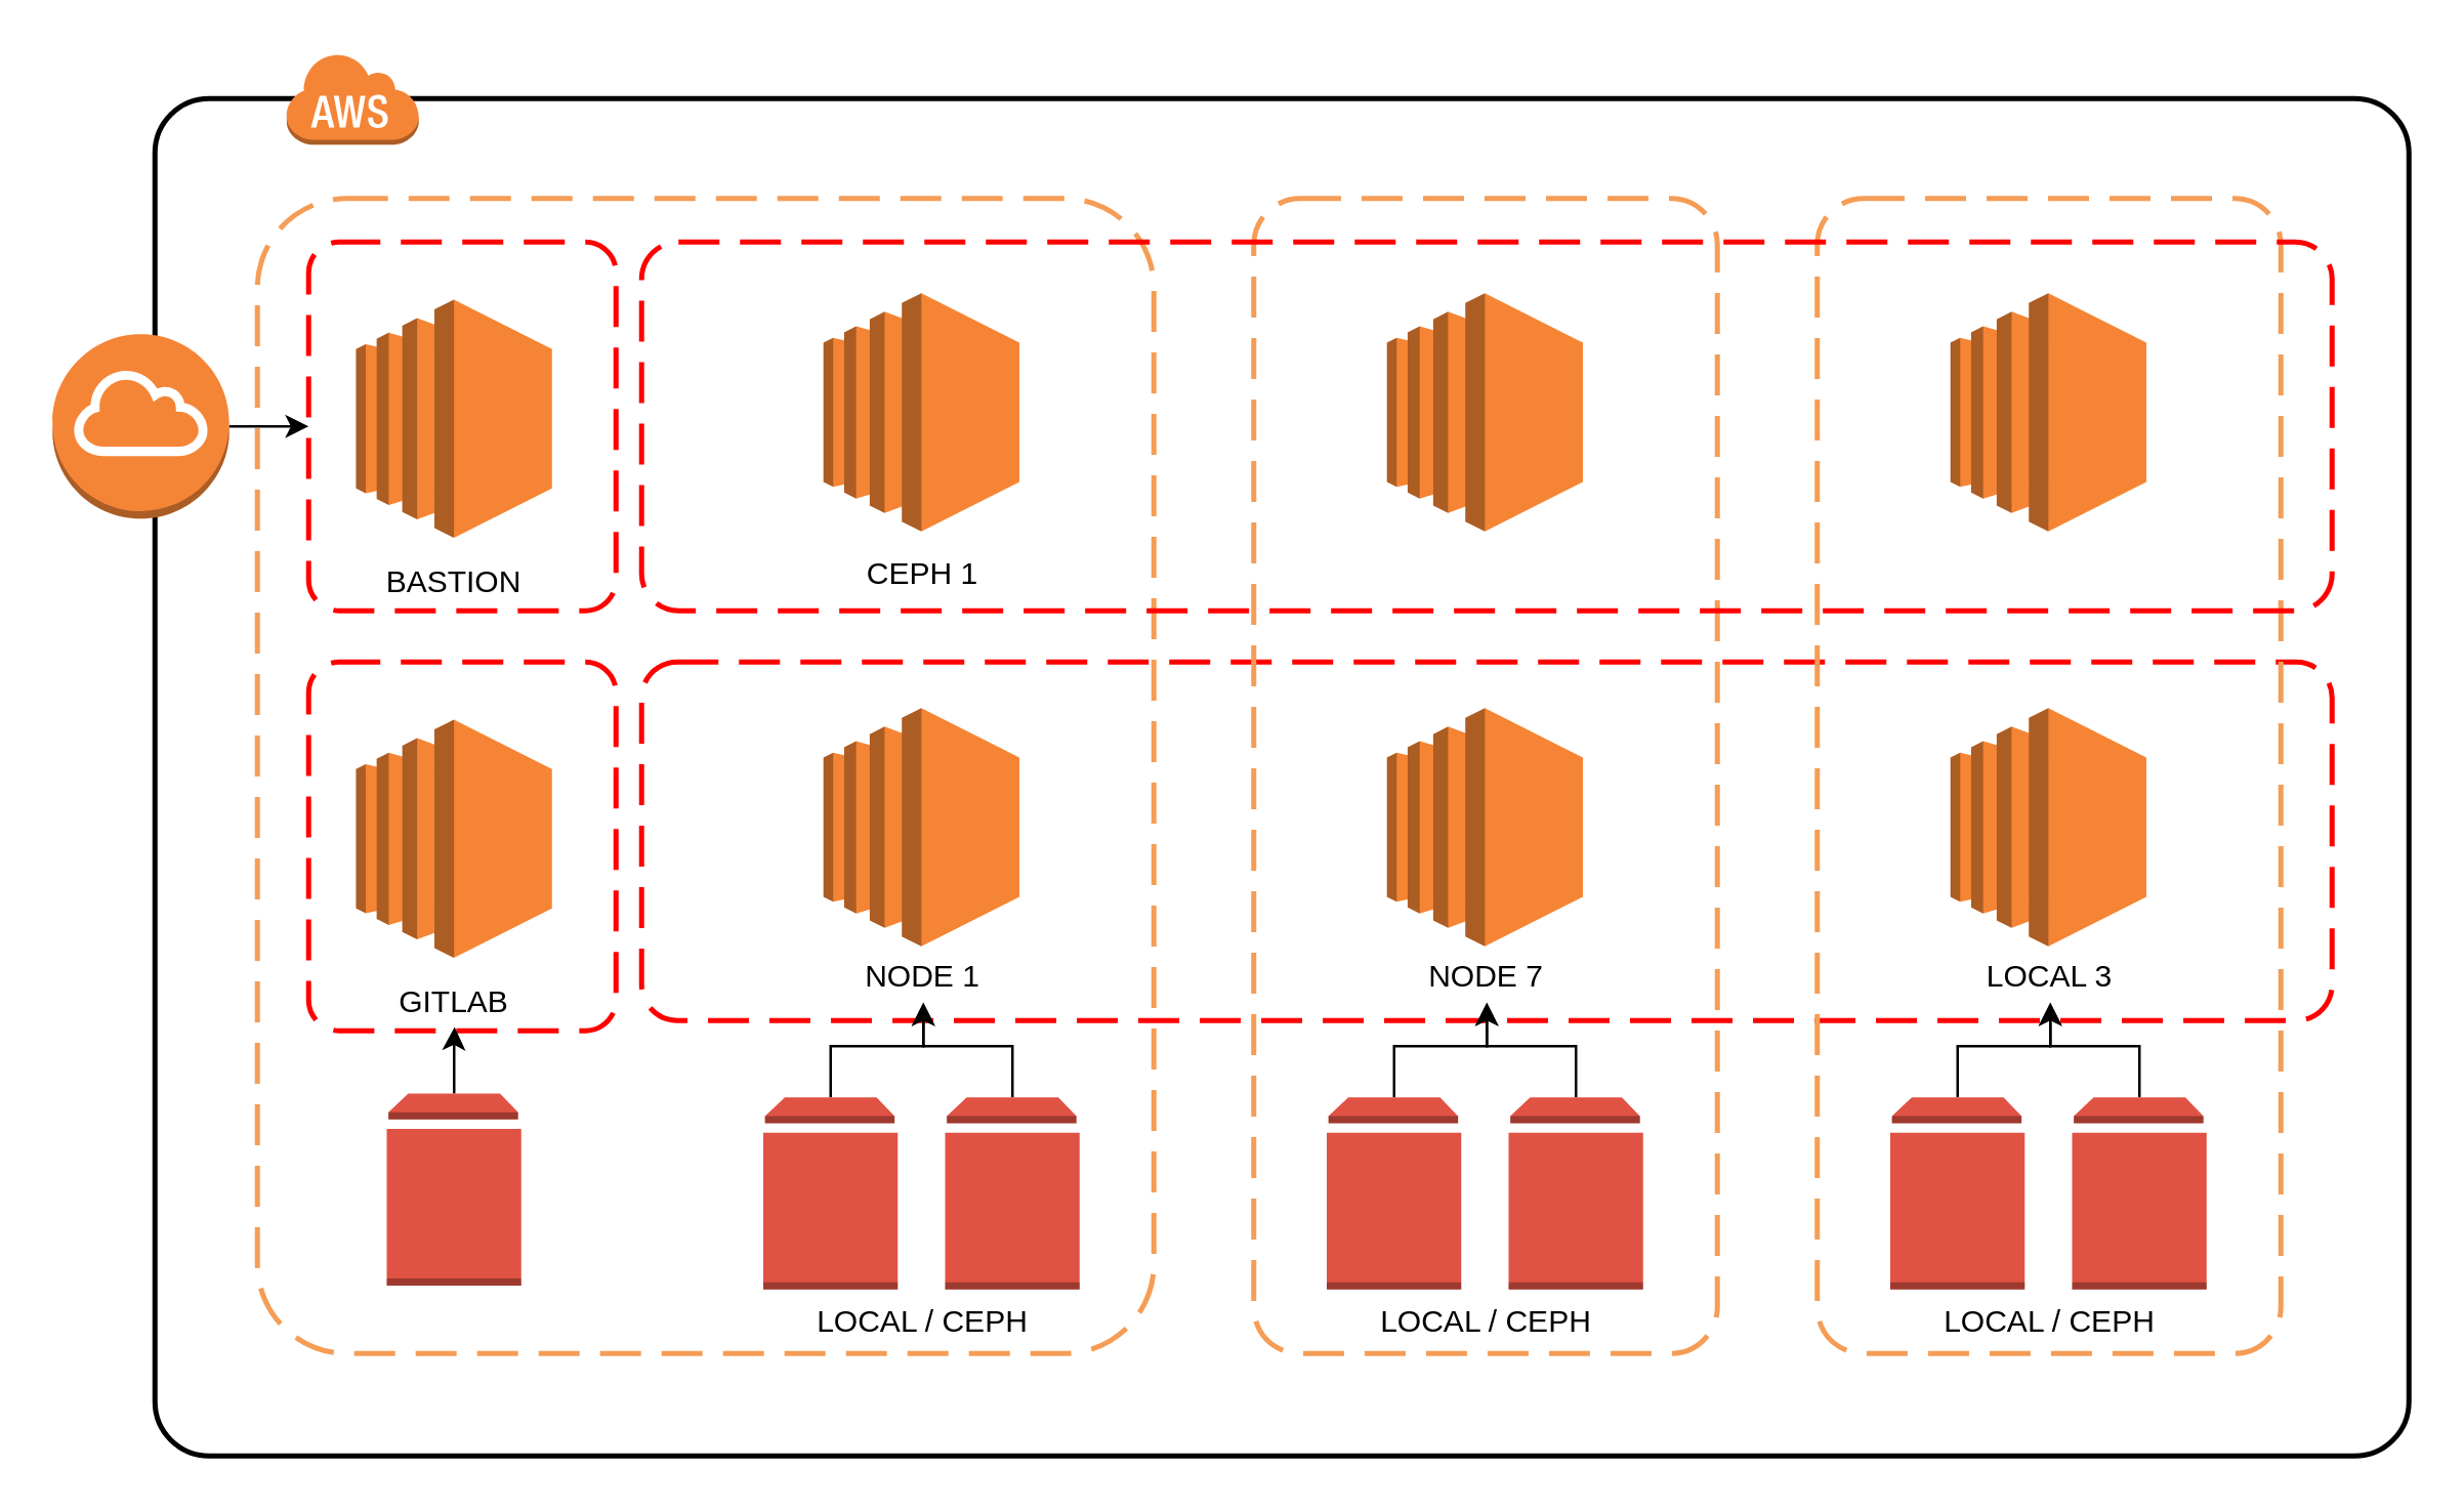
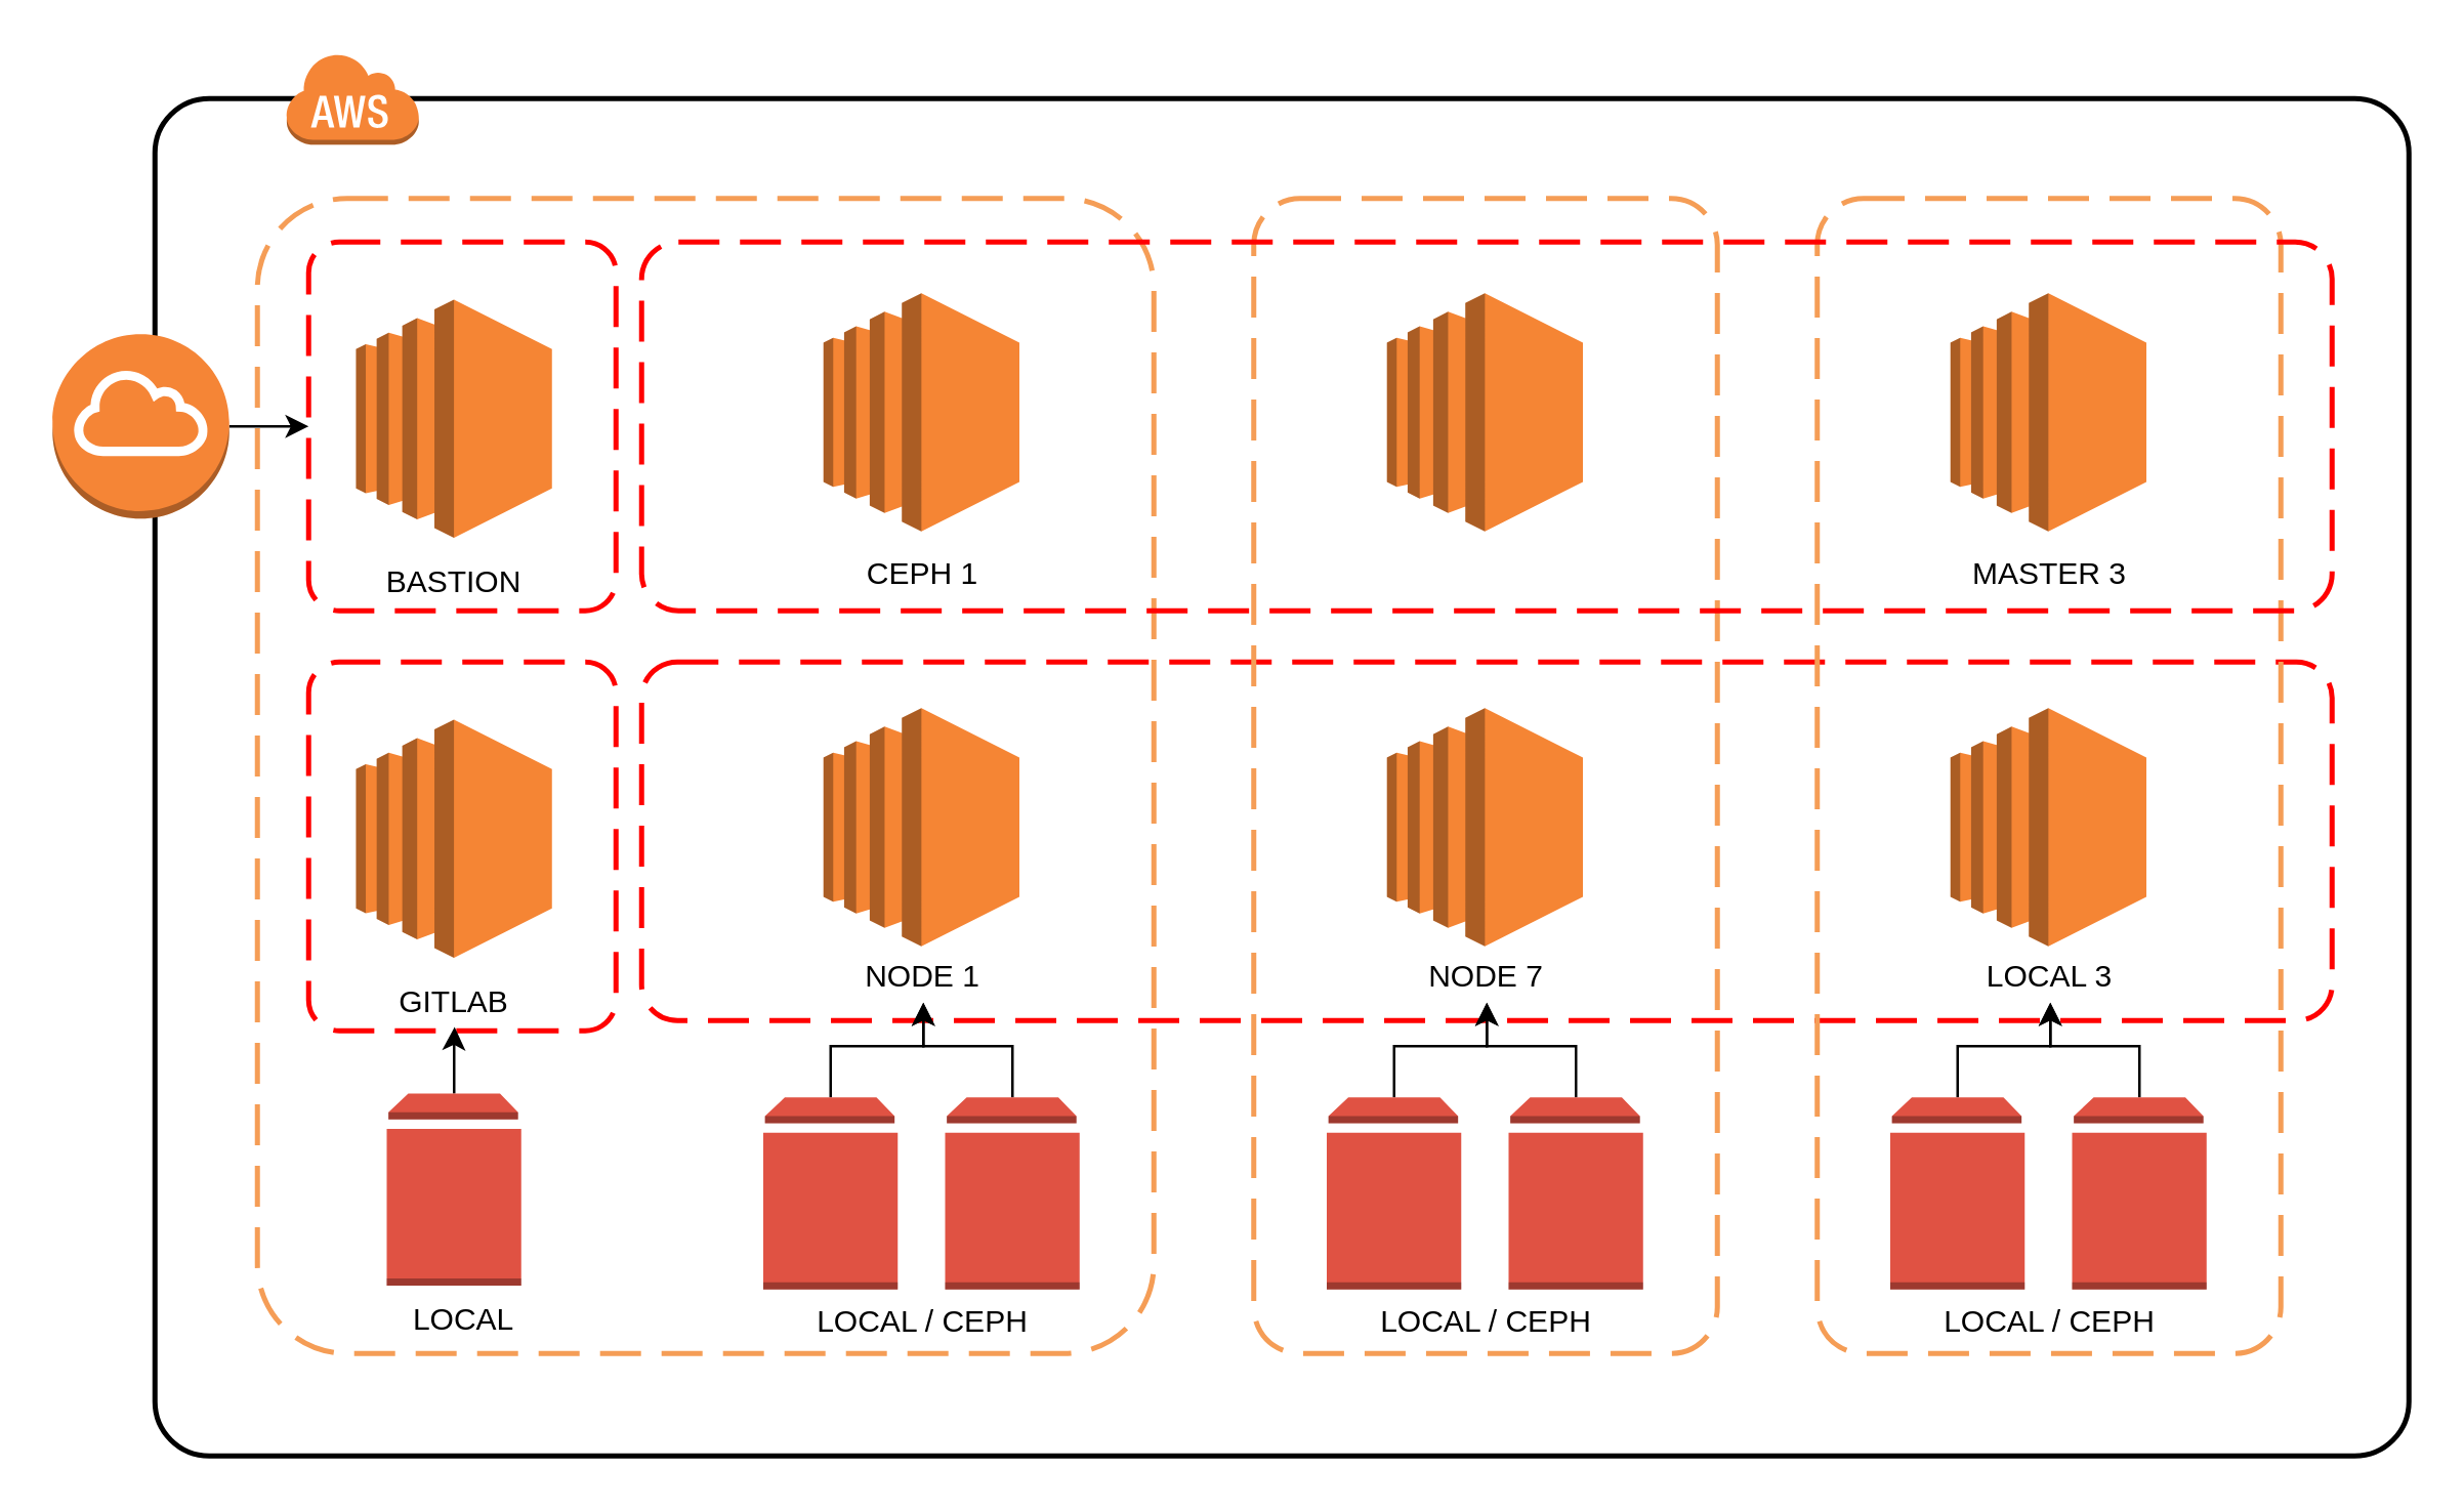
  <mxCell id="0" />
  <mxCell id="1" parent="0" />
  <mxCell id="2" value="" style="rounded=1;arcSize=4;dashed=0;strokeColor=#000000;fillColor=none;gradientColor=none;strokeWidth=2;shadow=0;comic=0;fontFamily=Verdana;fontSize=12;fontColor=#000000;html=1;" parent="1" vertex="1"><mxGeometry x="60" y="38" width="880" height="530" as="geometry" /></mxCell>
  <mxCell id="3" value="" style="rounded=1;arcSize=10;dashed=1;strokeColor=#F59D56;fillColor=none;gradientColor=none;dashPattern=8 4;strokeWidth=2;" vertex="1" parent="1"><mxGeometry x="100" y="77" width="350" height="451" as="geometry" /></mxCell>
  <mxCell id="4" value="" style="rounded=1;arcSize=10;dashed=1;strokeColor=#ff0000;fillColor=none;gradientColor=none;dashPattern=8 4;strokeWidth=2;" vertex="1" parent="1"><mxGeometry x="120" y="94" width="120" height="144" as="geometry" /></mxCell>
  <mxCell id="5" value="" style="rounded=1;arcSize=10;dashed=1;strokeColor=#ff0000;fillColor=none;gradientColor=none;dashPattern=8 4;strokeWidth=2;" vertex="1" parent="1"><mxGeometry x="250" y="258" width="660" height="140" as="geometry" /></mxCell>
  <mxCell id="6" value="" style="rounded=1;arcSize=10;dashed=1;strokeColor=#F59D56;fillColor=none;gradientColor=none;dashPattern=8 4;strokeWidth=2;" vertex="1" parent="1"><mxGeometry x="709" y="77" width="181" height="451" as="geometry" /></mxCell>
  <mxCell id="7" value="" style="rounded=1;arcSize=10;dashed=1;strokeColor=#F59D56;fillColor=none;gradientColor=none;dashPattern=8 4;strokeWidth=2;" vertex="1" parent="1"><mxGeometry x="489" y="77" width="181" height="451" as="geometry" /></mxCell>
  <mxCell id="8" value="" style="rounded=1;arcSize=10;dashed=1;strokeColor=#ff0000;fillColor=none;gradientColor=none;dashPattern=8 4;strokeWidth=2;" vertex="1" parent="1"><mxGeometry x="250" y="94" width="660" height="144" as="geometry" /></mxCell>
  <mxCell id="9" value="" style="dashed=0;html=1;shape=mxgraph.aws3.cloud;fillColor=#F58536;gradientColor=none;dashed=0;rounded=1;shadow=0;comic=0;strokeColor=#E6E6E6;strokeWidth=6;fontFamily=Verdana;fontSize=12;fontColor=#000000;" parent="1" vertex="1"><mxGeometry x="111" y="20" width="52" height="36" as="geometry" /></mxCell>
  <mxCell id="10" value="" style="outlineConnect=0;dashed=0;verticalLabelPosition=bottom;verticalAlign=top;align=center;html=1;shape=mxgraph.aws3.ec2;fillColor=#F58534;gradientColor=none;" vertex="1" parent="1"><mxGeometry x="321" y="114" width="76.5" height="93" as="geometry" /></mxCell>
  <mxCell id="11" value="" style="outlineConnect=0;dashed=0;verticalLabelPosition=bottom;verticalAlign=top;align=center;html=1;shape=mxgraph.aws3.ec2;fillColor=#F58534;gradientColor=none;" vertex="1" parent="1"><mxGeometry x="541" y="114" width="76.5" height="93" as="geometry" /></mxCell>
  <mxCell id="12" value="" style="outlineConnect=0;dashed=0;verticalLabelPosition=bottom;verticalAlign=top;align=center;html=1;shape=mxgraph.aws3.ec2;fillColor=#F58534;gradientColor=none;" vertex="1" parent="1"><mxGeometry x="761" y="114" width="76.5" height="93" as="geometry" /></mxCell>
  <mxCell id="13" style="edgeStyle=orthogonalEdgeStyle;rounded=0;orthogonalLoop=1;jettySize=auto;html=1;entryX=0.5;entryY=1;entryDx=0;entryDy=0;" edge="1" parent="1" source="14" target="30"><mxGeometry relative="1" as="geometry" /></mxCell>
  <mxCell id="14" value="" style="outlineConnect=0;dashed=0;verticalLabelPosition=bottom;verticalAlign=top;align=center;html=1;shape=mxgraph.aws3.volume;fillColor=#E05243;gradientColor=none;" vertex="1" parent="1"><mxGeometry x="297.5" y="428" width="52.5" height="75" as="geometry" /></mxCell>
  <mxCell id="15" style="edgeStyle=orthogonalEdgeStyle;rounded=0;orthogonalLoop=1;jettySize=auto;html=1;entryX=0.5;entryY=1;entryDx=0;entryDy=0;" edge="1" parent="1" source="16" target="30"><mxGeometry relative="1" as="geometry" /></mxCell>
  <mxCell id="16" value="" style="outlineConnect=0;dashed=0;verticalLabelPosition=bottom;verticalAlign=top;align=center;html=1;shape=mxgraph.aws3.volume;fillColor=#E05243;gradientColor=none;" vertex="1" parent="1"><mxGeometry x="368.5" y="428" width="52.5" height="75" as="geometry" /></mxCell>
  <mxCell id="17" style="edgeStyle=orthogonalEdgeStyle;rounded=0;orthogonalLoop=1;jettySize=auto;html=1;entryX=0.5;entryY=1;entryDx=0;entryDy=0;" edge="1" parent="1" source="18" target="31"><mxGeometry relative="1" as="geometry" /></mxCell>
  <mxCell id="18" value="" style="outlineConnect=0;dashed=0;verticalLabelPosition=bottom;verticalAlign=top;align=center;html=1;shape=mxgraph.aws3.volume;fillColor=#E05243;gradientColor=none;" vertex="1" parent="1"><mxGeometry x="517.5" y="428" width="52.5" height="75" as="geometry" /></mxCell>
  <mxCell id="19" style="edgeStyle=orthogonalEdgeStyle;rounded=0;orthogonalLoop=1;jettySize=auto;html=1;entryX=0.5;entryY=1;entryDx=0;entryDy=0;" edge="1" parent="1" source="20" target="31"><mxGeometry relative="1" as="geometry" /></mxCell>
  <mxCell id="20" value="" style="outlineConnect=0;dashed=0;verticalLabelPosition=bottom;verticalAlign=top;align=center;html=1;shape=mxgraph.aws3.volume;fillColor=#E05243;gradientColor=none;" vertex="1" parent="1"><mxGeometry x="588.5" y="428" width="52.5" height="75" as="geometry" /></mxCell>
  <mxCell id="21" style="edgeStyle=orthogonalEdgeStyle;rounded=0;orthogonalLoop=1;jettySize=auto;html=1;entryX=0.5;entryY=1;entryDx=0;entryDy=0;" edge="1" parent="1" source="22" target="32"><mxGeometry relative="1" as="geometry" /></mxCell>
  <mxCell id="22" value="" style="outlineConnect=0;dashed=0;verticalLabelPosition=bottom;verticalAlign=top;align=center;html=1;shape=mxgraph.aws3.volume;fillColor=#E05243;gradientColor=none;" vertex="1" parent="1"><mxGeometry x="737.5" y="428" width="52.5" height="75" as="geometry" /></mxCell>
  <mxCell id="23" style="edgeStyle=orthogonalEdgeStyle;rounded=0;orthogonalLoop=1;jettySize=auto;html=1;entryX=0.5;entryY=1;entryDx=0;entryDy=0;" edge="1" parent="1" source="24" target="32"><mxGeometry relative="1" as="geometry" /></mxCell>
  <mxCell id="24" value="" style="outlineConnect=0;dashed=0;verticalLabelPosition=bottom;verticalAlign=top;align=center;html=1;shape=mxgraph.aws3.volume;fillColor=#E05243;gradientColor=none;" vertex="1" parent="1"><mxGeometry x="808.5" y="428" width="52.5" height="75" as="geometry" /></mxCell>
  <mxCell id="25" value="" style="outlineConnect=0;dashed=0;verticalLabelPosition=bottom;verticalAlign=top;align=center;html=1;shape=mxgraph.aws3.ec2;fillColor=#F58534;gradientColor=none;" vertex="1" parent="1"><mxGeometry x="321" y="276" width="76.5" height="93" as="geometry" /></mxCell>
  <mxCell id="26" value="" style="outlineConnect=0;dashed=0;verticalLabelPosition=bottom;verticalAlign=top;align=center;html=1;shape=mxgraph.aws3.ec2;fillColor=#F58534;gradientColor=none;" vertex="1" parent="1"><mxGeometry x="541" y="276" width="76.5" height="93" as="geometry" /></mxCell>
  <mxCell id="27" value="" style="outlineConnect=0;dashed=0;verticalLabelPosition=bottom;verticalAlign=top;align=center;html=1;shape=mxgraph.aws3.ec2;fillColor=#F58534;gradientColor=none;" vertex="1" parent="1"><mxGeometry x="761" y="276" width="76.5" height="93" as="geometry" /></mxCell>
  <mxCell id="28" value="CEPH 1" style="text;html=1;strokeColor=none;fillColor=none;align=center;verticalAlign=middle;whiteSpace=wrap;rounded=0;" vertex="1" parent="1"><mxGeometry x="319.5" y="214" width="80" height="20" as="geometry" /></mxCell>
+ <mxCell id="29" value="MASTER 3&lt;br&gt;" style="text;html=1;strokeColor=none;fillColor=none;align=center;verticalAlign=middle;whiteSpace=wrap;rounded=0;" vertex="1" parent="1"><mxGeometry x="759.5" y="214" width="80" height="20" as="geometry" /></mxCell>
  <mxCell id="30" value="NODE 1" style="text;html=1;strokeColor=none;fillColor=none;align=center;verticalAlign=middle;whiteSpace=wrap;rounded=0;" vertex="1" parent="1"><mxGeometry x="320" y="371" width="80" height="20" as="geometry" /></mxCell>
  <mxCell id="31" value="NODE 7" style="text;html=1;strokeColor=none;fillColor=none;align=center;verticalAlign=middle;whiteSpace=wrap;rounded=0;" vertex="1" parent="1"><mxGeometry x="540" y="371" width="80" height="20" as="geometry" /></mxCell>
  <mxCell id="32" value="LOCAL 3&lt;br&gt;" style="text;html=1;strokeColor=none;fillColor=none;align=center;verticalAlign=middle;whiteSpace=wrap;rounded=0;" vertex="1" parent="1"><mxGeometry x="760" y="371" width="80" height="20" as="geometry" /></mxCell>
  <mxCell id="33" value="LOCAL / CEPH" style="text;html=1;strokeColor=none;fillColor=none;align=center;verticalAlign=middle;whiteSpace=wrap;rounded=0;" vertex="1" parent="1"><mxGeometry x="310" y="504" width="100" height="23" as="geometry" /></mxCell>
  <mxCell id="34" value="LOCAL / CEPH" style="text;html=1;strokeColor=none;fillColor=none;align=center;verticalAlign=middle;whiteSpace=wrap;rounded=0;" vertex="1" parent="1"><mxGeometry x="530" y="504" width="100" height="23" as="geometry" /></mxCell>
  <mxCell id="35" value="LOCAL / CEPH" style="text;html=1;strokeColor=none;fillColor=none;align=center;verticalAlign=middle;whiteSpace=wrap;rounded=0;" vertex="1" parent="1"><mxGeometry x="750" y="504" width="100" height="23" as="geometry" /></mxCell>
  <mxCell id="36" value="" style="outlineConnect=0;dashed=0;verticalLabelPosition=bottom;verticalAlign=top;align=center;html=1;shape=mxgraph.aws3.ec2;fillColor=#F58534;gradientColor=none;" vertex="1" parent="1"><mxGeometry x="138.5" y="116.5" width="76.5" height="93" as="geometry" /></mxCell>
  <mxCell id="37" value="BASTION" style="text;html=1;strokeColor=none;fillColor=none;align=center;verticalAlign=middle;whiteSpace=wrap;rounded=0;" vertex="1" parent="1"><mxGeometry x="137" y="216.5" width="80" height="20" as="geometry" /></mxCell>
  <mxCell id="38" value="" style="rounded=1;arcSize=10;dashed=1;strokeColor=#ff0000;fillColor=none;gradientColor=none;dashPattern=8 4;strokeWidth=2;" vertex="1" parent="1"><mxGeometry x="120" y="258" width="120" height="144" as="geometry" /></mxCell>
  <mxCell id="39" value="" style="outlineConnect=0;dashed=0;verticalLabelPosition=bottom;verticalAlign=top;align=center;html=1;shape=mxgraph.aws3.ec2;fillColor=#F58534;gradientColor=none;" vertex="1" parent="1"><mxGeometry x="138.5" y="280.5" width="76.5" height="93" as="geometry" /></mxCell>
  <mxCell id="40" value="GITLAB" style="text;html=1;strokeColor=none;fillColor=none;align=center;verticalAlign=middle;whiteSpace=wrap;rounded=0;" vertex="1" parent="1"><mxGeometry x="137" y="380.5" width="80" height="20" as="geometry" /></mxCell>
  <mxCell id="41" style="edgeStyle=orthogonalEdgeStyle;rounded=0;orthogonalLoop=1;jettySize=auto;html=1;entryX=0.5;entryY=1;entryDx=0;entryDy=0;" edge="1" parent="1" source="42" target="40"><mxGeometry relative="1" as="geometry" /></mxCell>
  <mxCell id="42" value="" style="outlineConnect=0;dashed=0;verticalLabelPosition=bottom;verticalAlign=top;align=center;html=1;shape=mxgraph.aws3.volume;fillColor=#E05243;gradientColor=none;" vertex="1" parent="1"><mxGeometry x="150.5" y="426.5" width="52.5" height="75" as="geometry" /></mxCell>
+ <mxCell id="43" value="LOCAL&amp;nbsp;" style="text;html=1;strokeColor=none;fillColor=none;align=center;verticalAlign=middle;whiteSpace=wrap;rounded=0;" vertex="1" parent="1"><mxGeometry x="163" y="503" width="39" height="23" as="geometry" /></mxCell>
  <mxCell id="44" style="edgeStyle=orthogonalEdgeStyle;rounded=0;orthogonalLoop=1;jettySize=auto;html=1;entryX=0;entryY=0.5;entryDx=0;entryDy=0;" edge="1" parent="1" source="45" target="4"><mxGeometry relative="1" as="geometry" /></mxCell>
  <mxCell id="45" value="" style="outlineConnect=0;dashed=0;verticalLabelPosition=bottom;verticalAlign=top;align=center;html=1;shape=mxgraph.aws3.internet_gateway;fillColor=#F58536;gradientColor=none;" vertex="1" parent="1"><mxGeometry x="20" y="130" width="69" height="72" as="geometry" /></mxCell>
